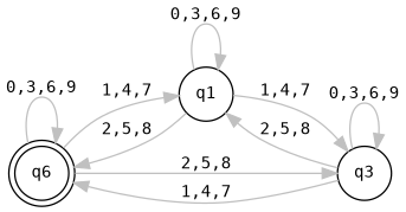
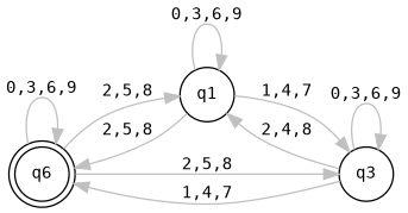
  digraph {
    fontname=monospace
    labelfontcolor=red
    nodesep=0.4
    rankdir=LR
    node [fontname=monospace fontsize=11 shape=circle]
    edge [color=grey fontname=monospace fontsize=11]
    n1 [label=q6 shape=doublecircle]
    n2 [label=q1]
    n3 [label=q3]
    n1 -> n1 [label="0,3,6,9"]
-   n1 -> n2 [label="1,4,7"]
+   n1 -> n2 [label="2,5,8"]
    n1 -> n3 [label="2,5,8"]
    n2 -> n1 [label="2,5,8"]
    n2 -> n2 [label="0,3,6,9"]
    n2 -> n3 [label="1,4,7"]
    n3 -> n1 [label="1,4,7"]
-   n3 -> n2 [label="2,5,8"]
+   n3 -> n2 [label="2,4,8"]
    n3 -> n3 [label="0,3,6,9"]
  }
